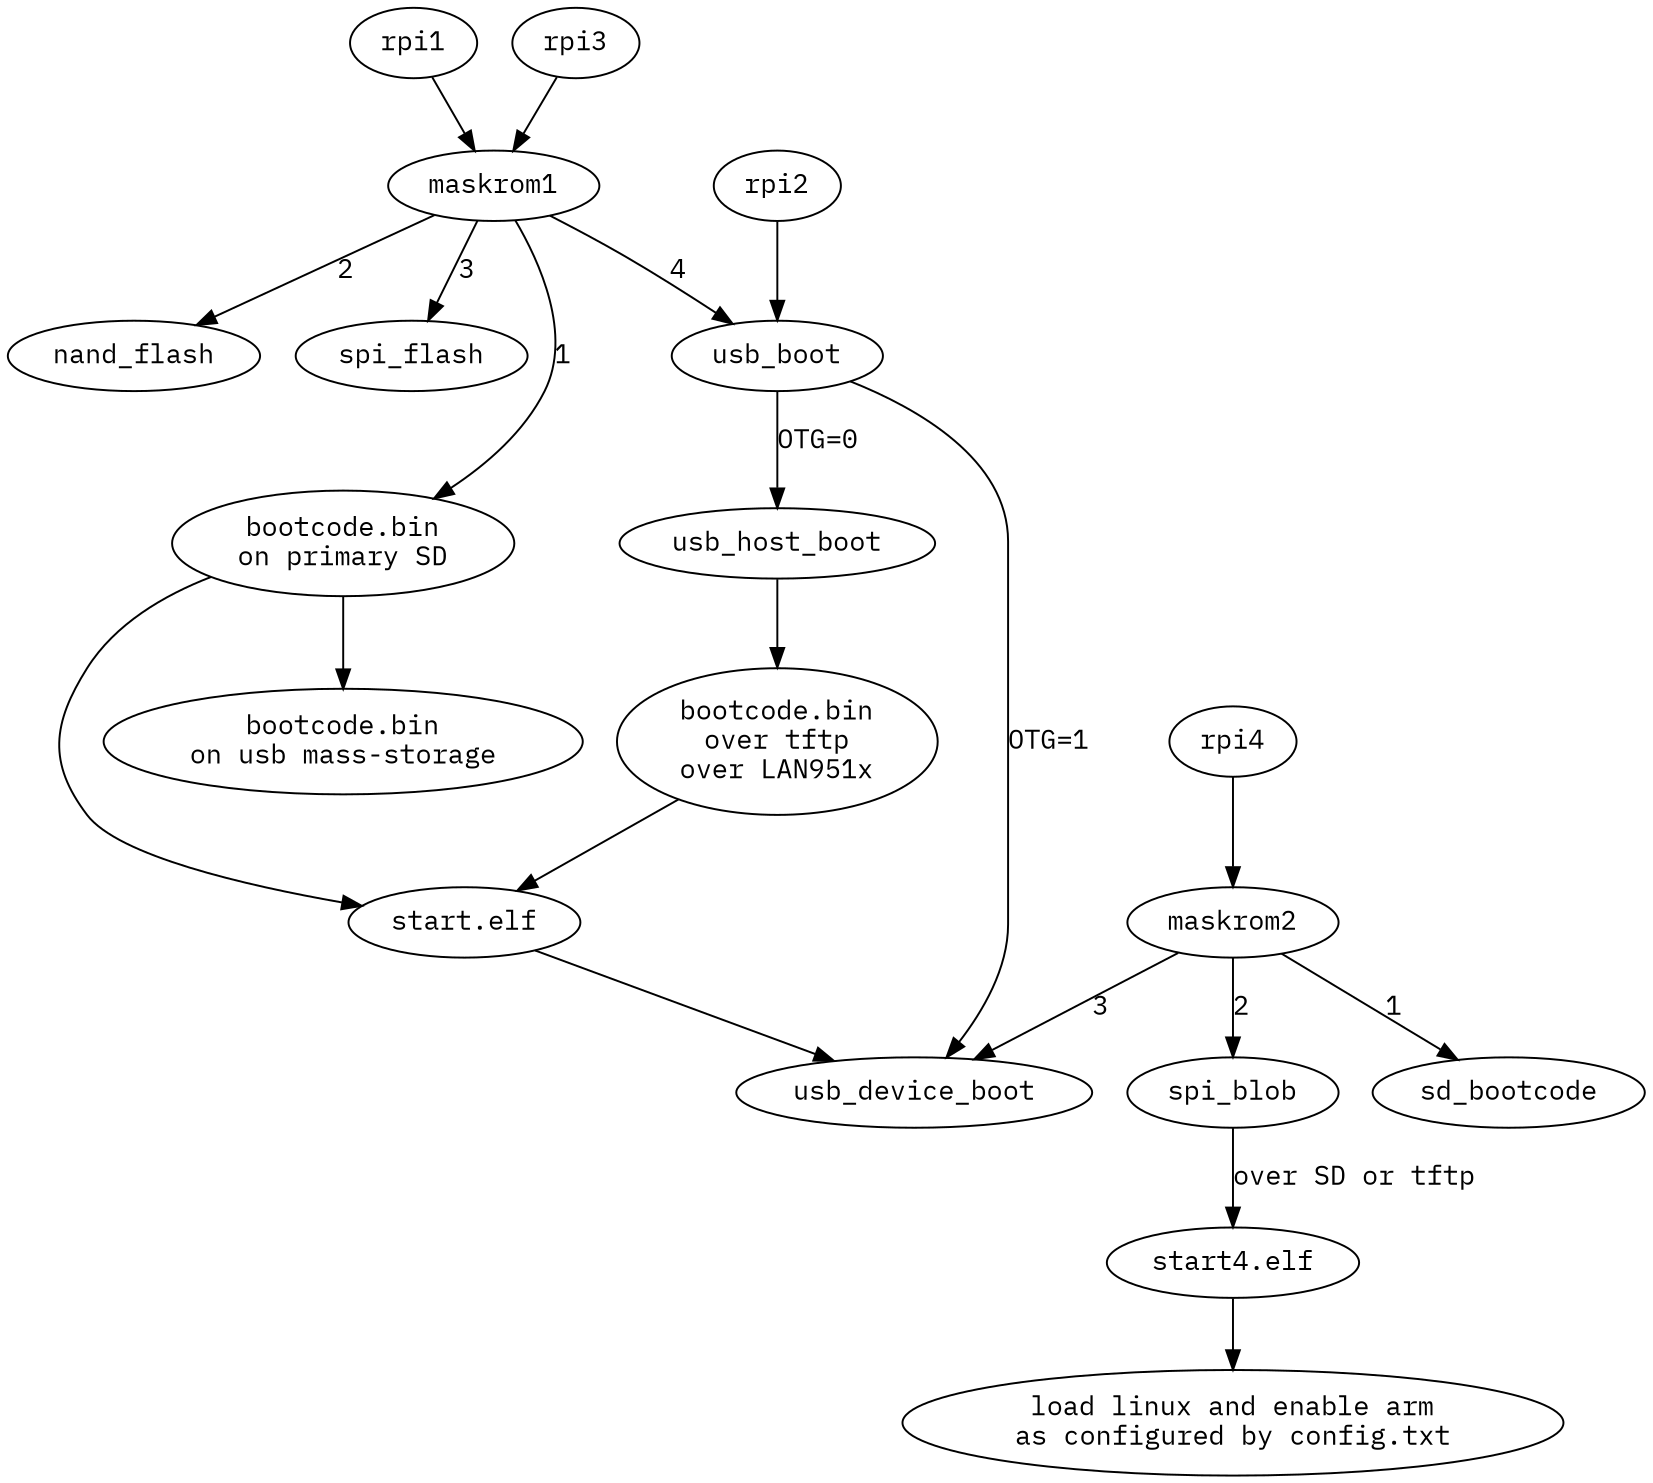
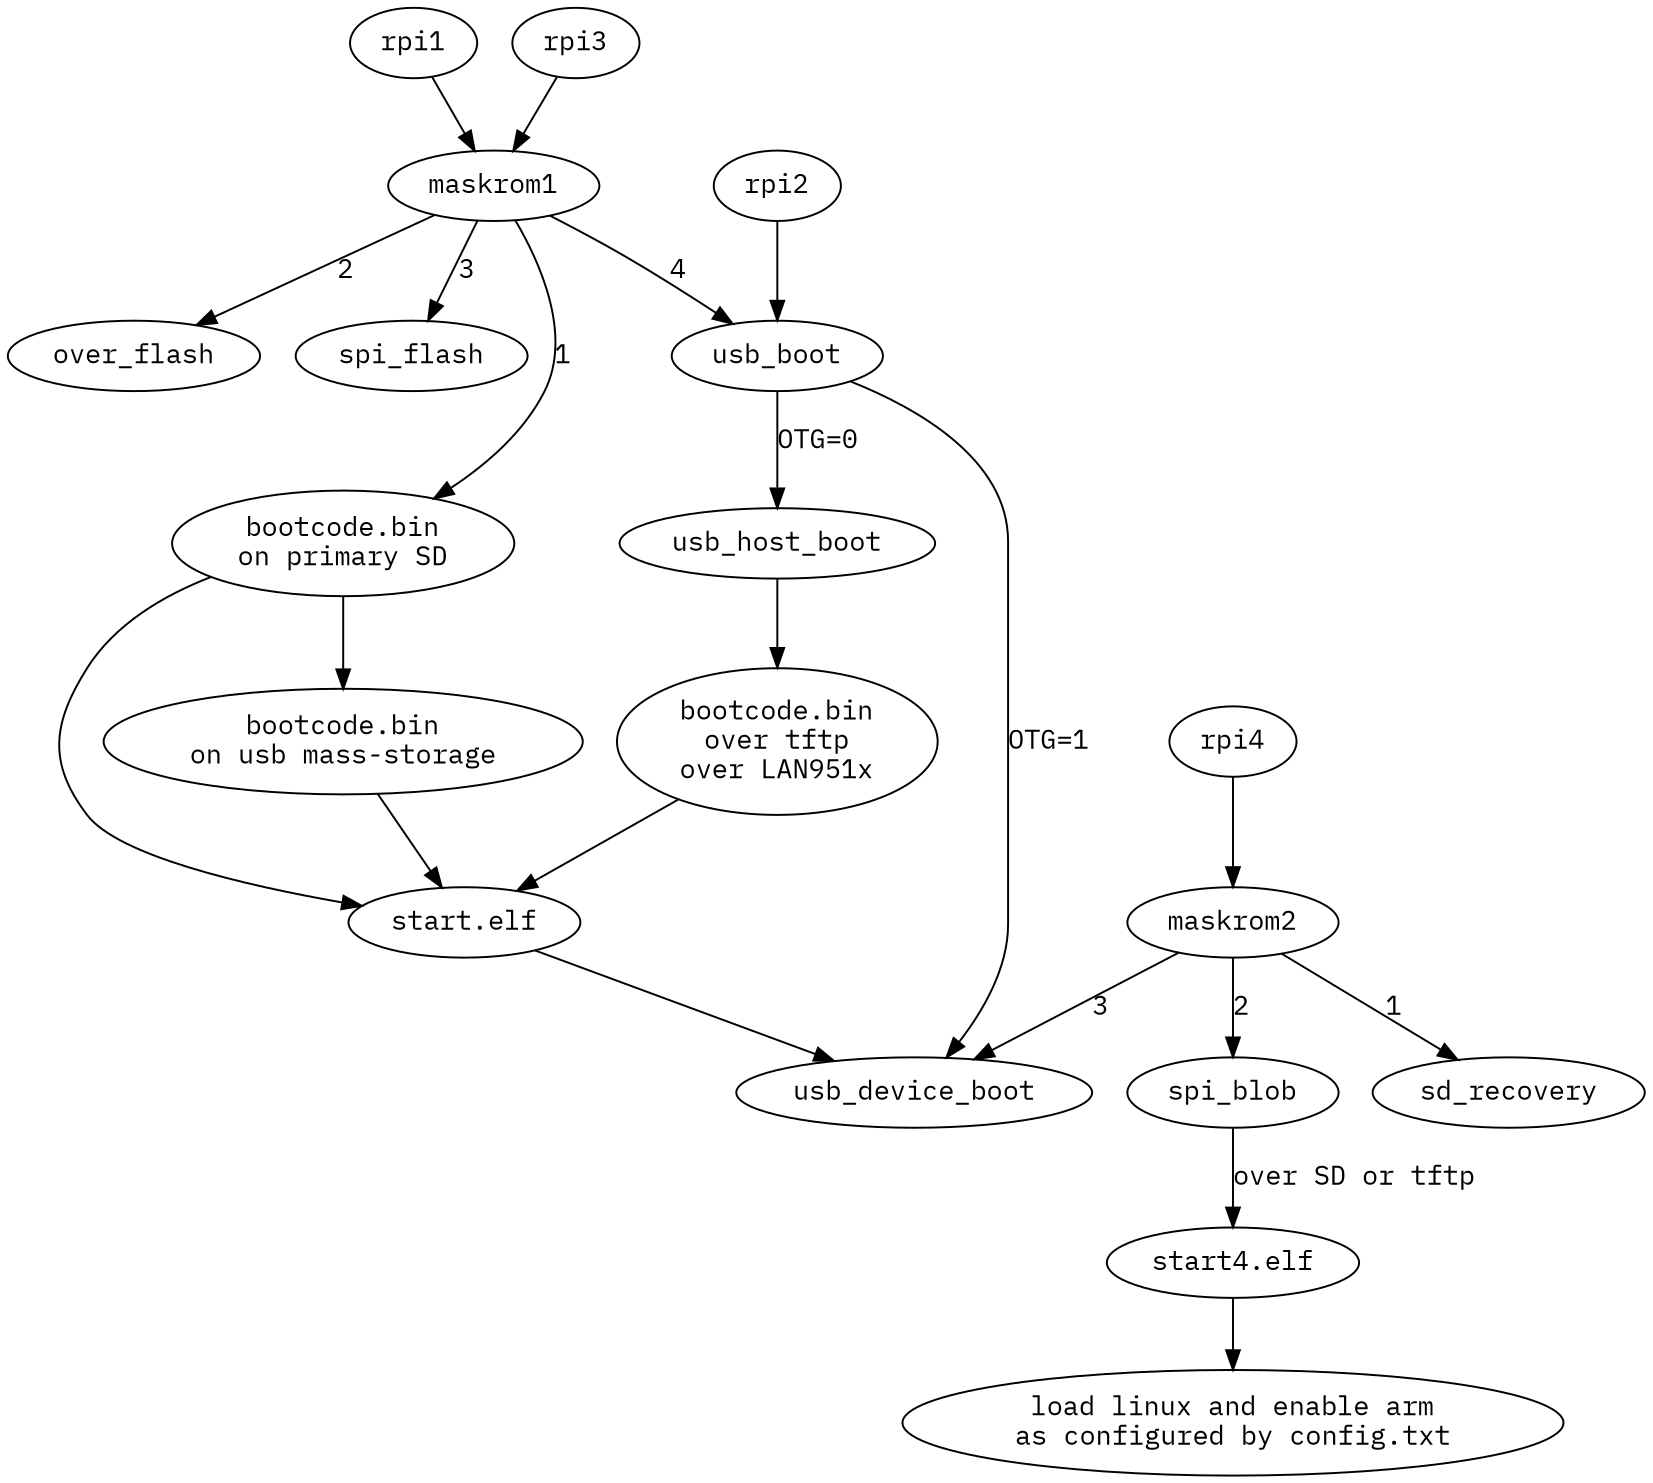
  digraph {
    fontname="IBM Plex Mono"
    node [fontname="IBM Plex Mono"]
    edge [fontname="IBM Plex Mono"]
    rpi1
    maskrom1
    n3 [label="bootcode.bin\non primary SD"]
-   nand_flash
+   nand_flash [label=over_flash]
    spi_flash
    usb_boot
    n7 [label="start.elf"]
    n8 [label="bootcode.bin\non usb mass-storage"]
    usb_device_boot
    usb_host_boot
    rpi2
    rpi3
    rpi4
    maskrom2
-   sd_recovery [label=sd_bootcode]
+   sd_recovery
    spi_blob
    n17 [label="start4.elf"]
    n18 [label="bootcode.bin\nover tftp\nover LAN951x"]
    n19 [label="load linux and enable arm\nas configured by config.txt"]
    rpi1 -> maskrom1
    maskrom1 -> n3 [label=1]
    maskrom1 -> nand_flash [label=2]
    maskrom1 -> spi_flash [label=3]
    maskrom1 -> usb_boot [label=4]
    n3 -> n7
    n3 -> n8
    usb_boot -> usb_device_boot [label="OTG=1"]
    usb_boot -> usb_host_boot [label="OTG=0"]
    n7 -> usb_device_boot
+   n8 -> n7
    usb_host_boot -> n18
    rpi2 -> usb_boot
    rpi3 -> maskrom1
    rpi4 -> maskrom2
    maskrom2 -> usb_device_boot [label=3]
    maskrom2 -> sd_recovery [label=1]
    maskrom2 -> spi_blob [label=2]
    spi_blob -> n17 [label="over SD or tftp"]
    n17 -> n19
    n18 -> n7
  }
